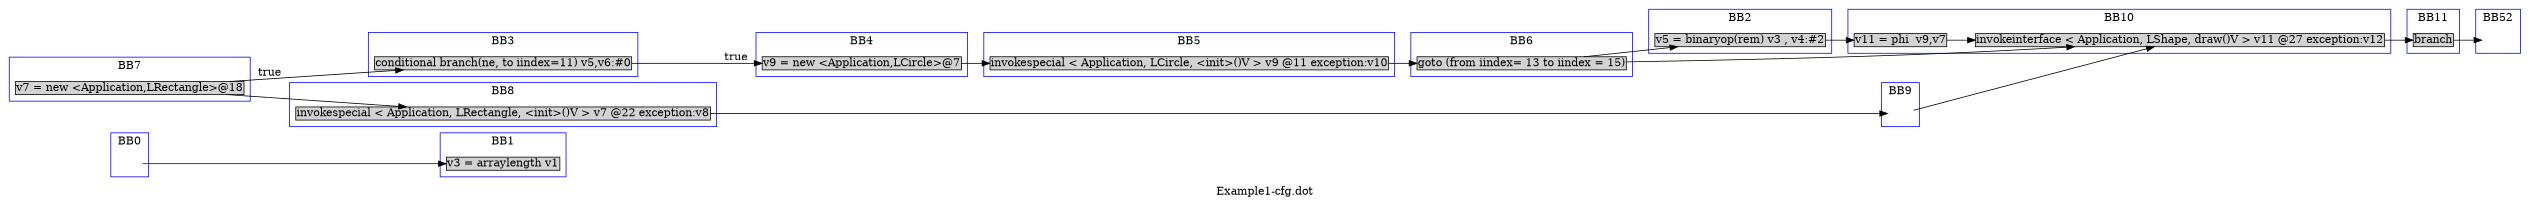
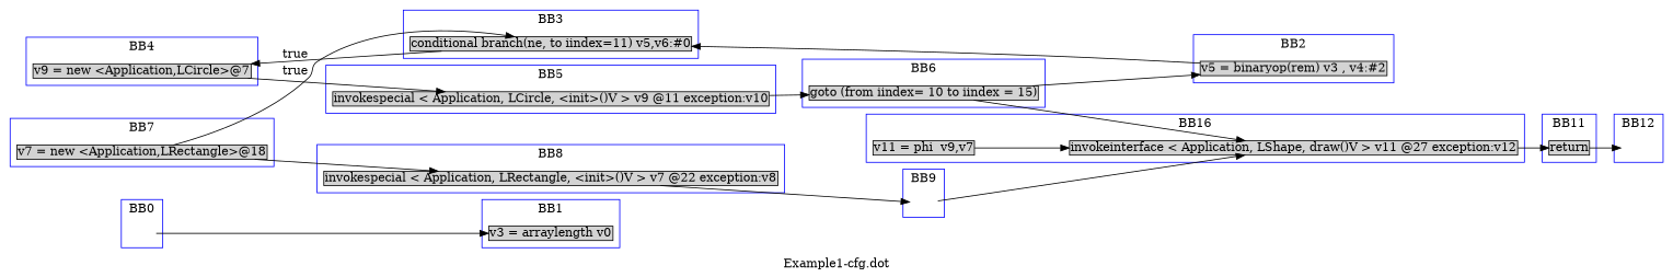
  digraph {
    compound=true
    label="Example1-cfg.dot"
    rankdir=LR
    node [fillcolor=lightgrey margin=0.02 shape=box style=filled]
    BB0 [height=0 style=invis width=0]
    "v9 = new <Application,LCircle>@7" [height=0 width=0]
-   "v3 = arraylength v1" [height=0 width=0]
+   "v3 = arraylength v1" [height=0 width=0 label="v3 = arraylength v0"]
    "v5 = binaryop(rem) v3 , v4:#2" [height=0 width=0]
    "conditional branch(ne, to iindex=11) v5,v6:#0" [height=0 width=0]
    "invokespecial < Application, LCircle, <init>()V > v9 @11 exception:v10" [height=0 width=0]
-   "goto (from iindex= 10 to iindex = 15)" [height=0 width=0 label="goto (from iindex= 13 to iindex = 15)"]
+   "goto (from iindex= 10 to iindex = 15)" [height=0 width=0]
    "v7 = new <Application,LRectangle>@18" [height=0 width=0]
    "invokespecial < Application, LRectangle, <init>()V > v7 @22 exception:v8" [height=0 width=0]
    BB9 [height=0 style=invis width=0]
    "v11 = phi  v9,v7" [height=0 width=0]
    "invokeinterface < Application, LShape, draw()V > v11 @27 exception:v12" [height=0 width=0]
-   return [height=0 width=0 label=branch]
+   return [height=0 width=0]
    BB12 [height=0 style=invis width=0]
    subgraph cluster_1 {
      color=blue
      label=BB0
      BB0
    }
    subgraph cluster_2 {
      color=blue
      label=BB4
      "v9 = new <Application,LCircle>@7"
    }
    subgraph cluster_3 {
      color=blue
      label=BB1
      "v3 = arraylength v1"
    }
    subgraph cluster_4 {
      color=blue
      label=BB2
      "v5 = binaryop(rem) v3 , v4:#2"
    }
    subgraph cluster_5 {
      color=blue
      label=BB3
      "conditional branch(ne, to iindex=11) v5,v6:#0"
    }
    subgraph cluster_6 {
      color=blue
      label=BB5
      "invokespecial < Application, LCircle, <init>()V > v9 @11 exception:v10"
    }
    subgraph cluster_7 {
      color=blue
      label=BB6
      "goto (from iindex= 10 to iindex = 15)"
    }
    subgraph cluster_8 {
      color=blue
      label=BB7
      "v7 = new <Application,LRectangle>@18"
    }
    subgraph cluster_9 {
      color=blue
      label=BB8
      "invokespecial < Application, LRectangle, <init>()V > v7 @22 exception:v8"
    }
    subgraph cluster_10 {
      color=blue
      label=BB9
      BB9
    }
    subgraph cluster_11 {
      color=blue
-     label=BB10
+     label=BB16
      "v11 = phi  v9,v7"
      "invokeinterface < Application, LShape, draw()V > v11 @27 exception:v12"
    }
    subgraph cluster_12 {
      color=blue
      label=BB11
      return
    }
    subgraph cluster_13 {
      color=blue
-     label=BB52
+     label=BB12
      BB12
    }
    BB0 -> "v3 = arraylength v1"
    "v9 = new <Application,LCircle>@7" -> "invokespecial < Application, LCircle, <init>()V > v9 @11 exception:v10"
-   "v5 = binaryop(rem) v3 , v4:#2" -> "v11 = phi  v9,v7"
+   "v5 = binaryop(rem) v3 , v4:#2" -> "conditional branch(ne, to iindex=11) v5,v6:#0"
    "conditional branch(ne, to iindex=11) v5,v6:#0" -> "v9 = new <Application,LCircle>@7" [label=true]
    "invokespecial < Application, LCircle, <init>()V > v9 @11 exception:v10" -> "goto (from iindex= 10 to iindex = 15)"
    "goto (from iindex= 10 to iindex = 15)" -> "v5 = binaryop(rem) v3 , v4:#2"
    "goto (from iindex= 10 to iindex = 15)" -> "invokeinterface < Application, LShape, draw()V > v11 @27 exception:v12"
    "v7 = new <Application,LRectangle>@18" -> "conditional branch(ne, to iindex=11) v5,v6:#0" [label=true]
    "v7 = new <Application,LRectangle>@18" -> "invokespecial < Application, LRectangle, <init>()V > v7 @22 exception:v8"
    "invokespecial < Application, LRectangle, <init>()V > v7 @22 exception:v8" -> BB9
    BB9 -> "invokeinterface < Application, LShape, draw()V > v11 @27 exception:v12"
    "v11 = phi  v9,v7" -> "invokeinterface < Application, LShape, draw()V > v11 @27 exception:v12"
    "invokeinterface < Application, LShape, draw()V > v11 @27 exception:v12" -> return
    return -> BB12
  }
